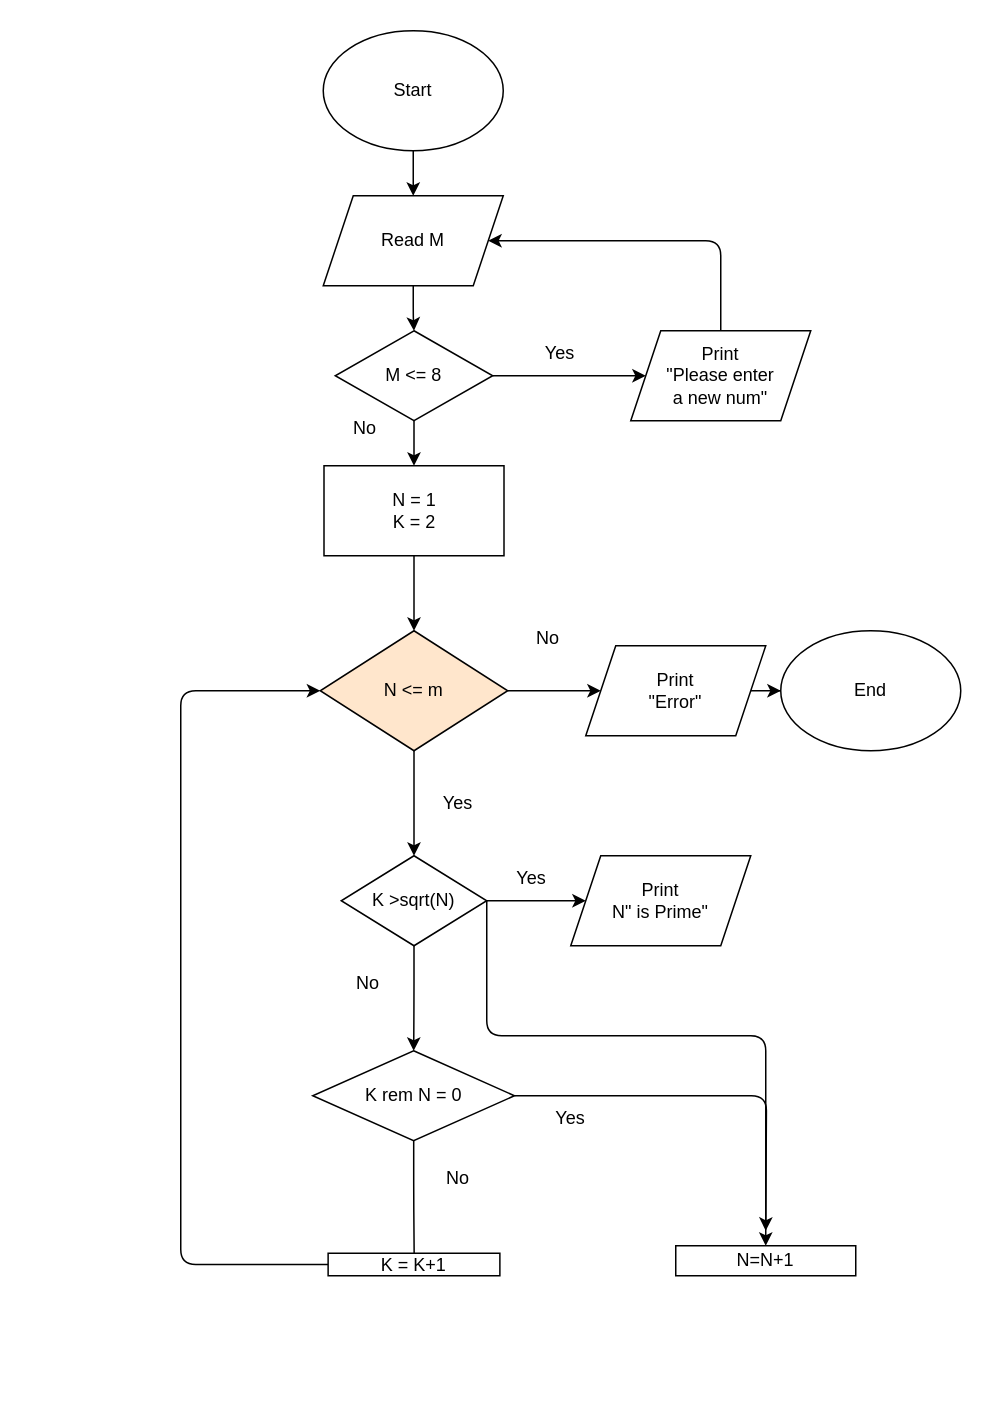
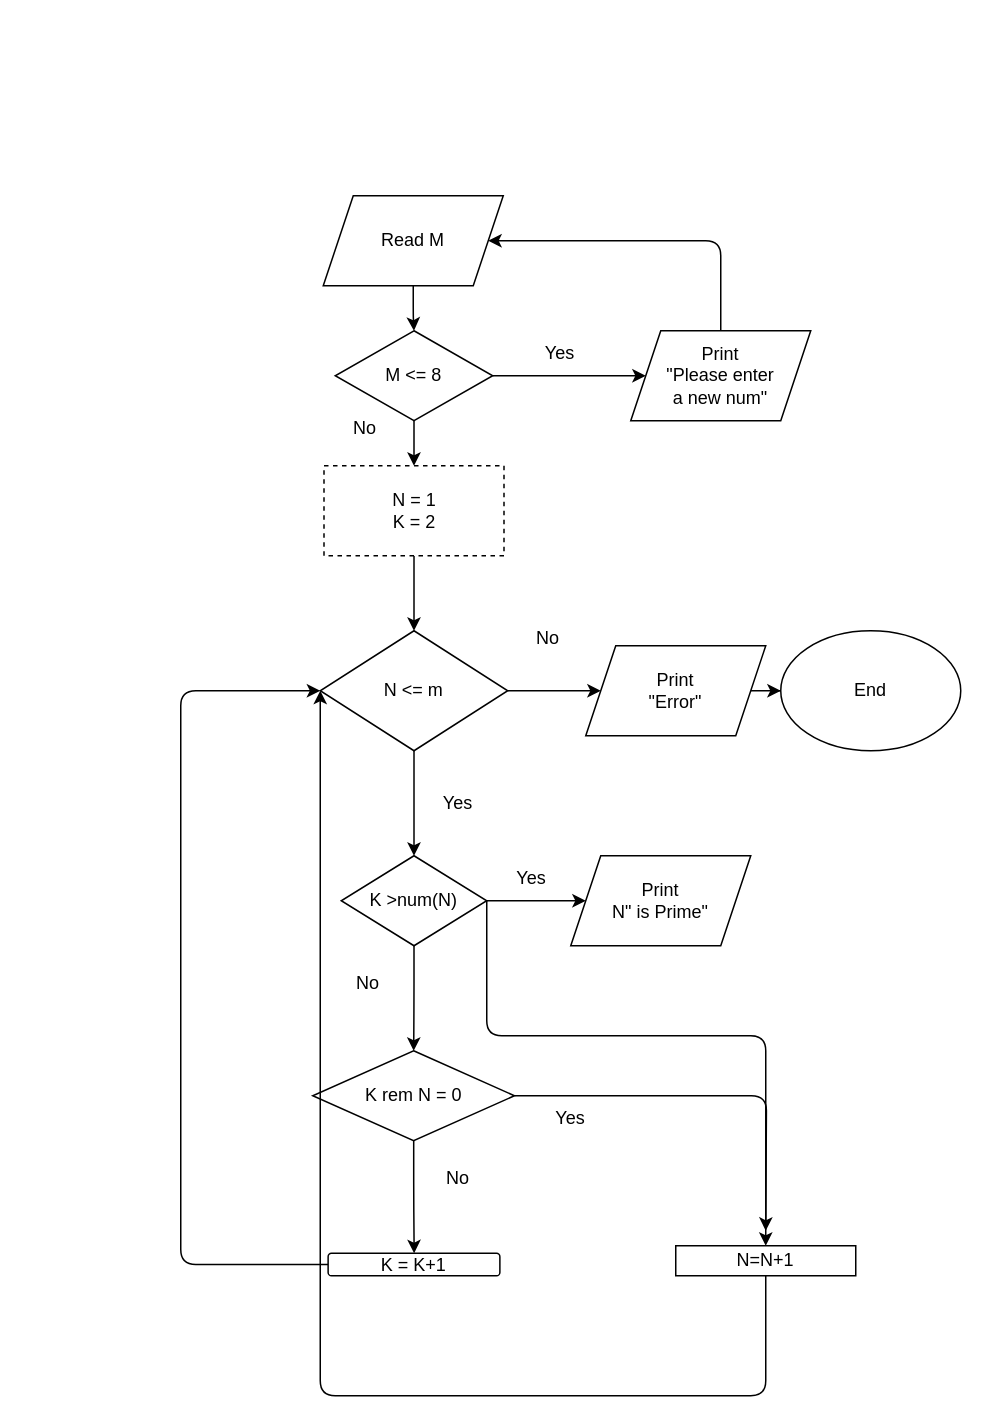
  <mxCell id="0" />
  <mxCell id="1" parent="0" />
- <mxCell id="2" value="" style="edgeStyle=orthogonalEdgeStyle;rounded=1;orthogonalLoop=1;jettySize=auto;html=1;" edge="1" parent="1" source="3" target="5"><mxGeometry relative="1" as="geometry" /></mxCell>
- <mxCell id="3" value="Start" style="ellipse;whiteSpace=wrap;html=1;" vertex="1" parent="1"><mxGeometry x="215" y="20" width="120" height="80" as="geometry" /></mxCell>
  <mxCell id="4" value="" style="edgeStyle=orthogonalEdgeStyle;rounded=1;orthogonalLoop=1;jettySize=auto;html=1;" edge="1" parent="1" source="5" target="8"><mxGeometry relative="1" as="geometry" /></mxCell>
  <mxCell id="5" value="Read M" style="shape=parallelogram;perimeter=parallelogramPerimeter;whiteSpace=wrap;html=1;fixedSize=1;" vertex="1" parent="1"><mxGeometry x="215" y="130" width="120" height="60" as="geometry" /></mxCell>
  <mxCell id="6" style="edgeStyle=orthogonalEdgeStyle;rounded=0;orthogonalLoop=1;jettySize=auto;html=1;entryX=0;entryY=0.5;entryDx=0;entryDy=0;" edge="1" parent="1" source="8" target="28"><mxGeometry relative="1" as="geometry" /></mxCell>
  <mxCell id="7" value="" style="edgeStyle=orthogonalEdgeStyle;rounded=1;orthogonalLoop=1;jettySize=auto;html=1;" edge="1" parent="1" source="8" target="10"><mxGeometry relative="1" as="geometry" /></mxCell>
  <mxCell id="8" value="M &amp;lt;= 8" style="rhombus;whiteSpace=wrap;html=1;" vertex="1" parent="1"><mxGeometry x="223" y="220" width="105" height="60" as="geometry" /></mxCell>
  <mxCell id="9" value="" style="edgeStyle=orthogonalEdgeStyle;rounded=1;orthogonalLoop=1;jettySize=auto;html=1;" edge="1" parent="1" source="10" target="13"><mxGeometry relative="1" as="geometry" /></mxCell>
- <mxCell id="10" value="N = 1&lt;br&gt;K = 2" style="rounded=0;whiteSpace=wrap;html=1;" vertex="1" parent="1"><mxGeometry x="215.5" y="310" width="120" height="60" as="geometry" /></mxCell>
+ <mxCell id="10" value="N = 1&lt;br&gt;K = 2" style="rounded=0;whiteSpace=wrap;html=1;dashed=1;" vertex="1" parent="1"><mxGeometry x="215.5" y="310" width="120" height="60" as="geometry" /></mxCell>
  <mxCell id="11" value="" style="edgeStyle=orthogonalEdgeStyle;rounded=1;orthogonalLoop=1;jettySize=auto;html=1;" edge="1" parent="1" source="13" target="15"><mxGeometry relative="1" as="geometry" /></mxCell>
  <mxCell id="12" value="" style="edgeStyle=orthogonalEdgeStyle;rounded=1;orthogonalLoop=1;jettySize=auto;html=1;" edge="1" parent="1" source="13" target="19"><mxGeometry relative="1" as="geometry" /></mxCell>
- <mxCell id="13" value="N &amp;lt;= m" style="rhombus;whiteSpace=wrap;html=1;fillColor=#ffe6cc;" vertex="1" parent="1"><mxGeometry x="213" y="420" width="125" height="80" as="geometry" /></mxCell>
+ <mxCell id="13" value="N &amp;lt;= m" style="rhombus;whiteSpace=wrap;html=1;" vertex="1" parent="1"><mxGeometry x="213" y="420" width="125" height="80" as="geometry" /></mxCell>
  <mxCell id="14" value="" style="edgeStyle=orthogonalEdgeStyle;rounded=1;orthogonalLoop=1;jettySize=auto;html=1;" edge="1" parent="1" source="15" target="16"><mxGeometry relative="1" as="geometry" /></mxCell>
  <mxCell id="15" value="Print&lt;br&gt;&quot;Error&quot;" style="shape=parallelogram;perimeter=parallelogramPerimeter;whiteSpace=wrap;html=1;fixedSize=1;" vertex="1" parent="1"><mxGeometry x="390" y="430" width="120" height="60" as="geometry" /></mxCell>
  <mxCell id="16" value="End" style="ellipse;whiteSpace=wrap;html=1;" vertex="1" parent="1"><mxGeometry x="520" y="420" width="120" height="80" as="geometry" /></mxCell>
  <mxCell id="17" value="" style="edgeStyle=orthogonalEdgeStyle;rounded=1;orthogonalLoop=1;jettySize=auto;html=1;" edge="1" parent="1" source="19" target="20"><mxGeometry relative="1" as="geometry" /></mxCell>
  <mxCell id="18" value="" style="edgeStyle=orthogonalEdgeStyle;rounded=1;orthogonalLoop=1;jettySize=auto;html=1;" edge="1" parent="1" source="19" target="23"><mxGeometry relative="1" as="geometry" /></mxCell>
- <mxCell id="19" value="K &amp;gt;sqrt(N)" style="rhombus;whiteSpace=wrap;html=1;" vertex="1" parent="1"><mxGeometry x="227" y="570" width="97" height="60" as="geometry" /></mxCell>
+ <mxCell id="19" value="K &amp;gt;num(N)" style="rhombus;whiteSpace=wrap;html=1;" vertex="1" parent="1"><mxGeometry x="227" y="570" width="97" height="60" as="geometry" /></mxCell>
  <mxCell id="20" value="Print&lt;br&gt;N&quot; is Prime&quot;" style="shape=parallelogram;perimeter=parallelogramPerimeter;whiteSpace=wrap;html=1;fixedSize=1;" vertex="1" parent="1"><mxGeometry x="380" y="570" width="120" height="60" as="geometry" /></mxCell>
- <mxCell id="21" value="" style="edgeStyle=orthogonalEdgeStyle;rounded=1;orthogonalLoop=1;jettySize=auto;html=1;endArrow=none;" edge="1" parent="1" source="23" target="25"><mxGeometry relative="1" as="geometry" /></mxCell>
+ <mxCell id="21" value="" style="edgeStyle=orthogonalEdgeStyle;rounded=1;orthogonalLoop=1;jettySize=auto;html=1;" edge="1" parent="1" source="23" target="25"><mxGeometry relative="1" as="geometry" /></mxCell>
  <mxCell id="22" style="edgeStyle=orthogonalEdgeStyle;rounded=1;orthogonalLoop=1;jettySize=auto;html=1;" edge="1" parent="1" source="23"><mxGeometry relative="1" as="geometry"><mxPoint x="510" y="820" as="targetPoint" /></mxGeometry></mxCell>
  <mxCell id="23" value="K rem N = 0" style="rhombus;whiteSpace=wrap;html=1;" vertex="1" parent="1"><mxGeometry x="208" y="700" width="134.5" height="60" as="geometry" /></mxCell>
  <mxCell id="24" style="orthogonalLoop=1;jettySize=auto;html=1;rounded=1;edgeStyle=elbowEdgeStyle;entryX=0;entryY=0.5;entryDx=0;entryDy=0;" edge="1" parent="1" source="25" target="13"><mxGeometry relative="1" as="geometry"><mxPoint x="210" y="450" as="targetPoint" /><Array as="points"><mxPoint x="120" y="650" /></Array></mxGeometry></mxCell>
- <mxCell id="25" value="K = K+1" style="rounded=0;whiteSpace=wrap;html=1;" vertex="1" parent="1"><mxGeometry x="218.25" y="835" width="114.5" height="15" as="geometry" /></mxCell>
+ <mxCell id="25" value="K = K+1" style="whiteSpace=wrap;html=1;rounded=1;" vertex="1" parent="1"><mxGeometry x="218.25" y="835" width="114.5" height="15" as="geometry" /></mxCell>
+ <mxCell id="26" style="edgeStyle=elbowEdgeStyle;rounded=1;orthogonalLoop=1;jettySize=auto;html=1;elbow=vertical;entryX=0;entryY=0.5;entryDx=0;entryDy=0;" edge="1" parent="1" source="27" target="13"><mxGeometry relative="1" as="geometry"><mxPoint x="270" y="910" as="targetPoint" /><Array as="points"><mxPoint x="430" y="930" /><mxPoint x="90" y="890" /><mxPoint x="20" y="660" /><mxPoint x="340" y="910" /></Array></mxGeometry></mxCell>
  <mxCell id="27" value="N=N+1" style="rounded=0;whiteSpace=wrap;html=1;" vertex="1" parent="1"><mxGeometry x="450" y="830" width="120" height="20" as="geometry" /></mxCell>
  <mxCell id="28" value="Print&lt;br&gt;&quot;Please enter&lt;br&gt;a new num&quot;" style="shape=parallelogram;perimeter=parallelogramPerimeter;whiteSpace=wrap;html=1;fixedSize=1;" vertex="1" parent="1"><mxGeometry x="420" y="220" width="120" height="60" as="geometry" /></mxCell>
  <mxCell id="29" value="" style="endArrow=classic;html=1;rounded=1;entryX=1;entryY=0.5;entryDx=0;entryDy=0;exitX=0.5;exitY=0;exitDx=0;exitDy=0;" edge="1" parent="1" source="28" target="5"><mxGeometry width="50" height="50" relative="1" as="geometry"><mxPoint x="460" y="200" as="sourcePoint" /><mxPoint x="510" y="150" as="targetPoint" /><Array as="points"><mxPoint x="480" y="160" /></Array></mxGeometry></mxCell>
  <mxCell id="30" value="" style="endArrow=classic;html=1;rounded=1;entryX=0.5;entryY=0;entryDx=0;entryDy=0;exitX=1;exitY=0.5;exitDx=0;exitDy=0;" edge="1" parent="1" source="19" target="27"><mxGeometry width="50" height="50" relative="1" as="geometry"><mxPoint x="410" y="720" as="sourcePoint" /><mxPoint x="460" y="670" as="targetPoint" /><Array as="points"><mxPoint x="324" y="690" /><mxPoint x="510" y="690" /></Array></mxGeometry></mxCell>
  <mxCell id="31" value="Yes" style="text;html=1;strokeColor=none;fillColor=none;align=center;verticalAlign=middle;whiteSpace=wrap;rounded=0;" vertex="1" parent="1"><mxGeometry x="342.5" y="220" width="60" height="30" as="geometry" /></mxCell>
  <mxCell id="32" value="No" style="text;html=1;strokeColor=none;fillColor=none;align=center;verticalAlign=middle;whiteSpace=wrap;rounded=0;" vertex="1" parent="1"><mxGeometry x="213" y="270" width="60" height="30" as="geometry" /></mxCell>
  <mxCell id="33" value="No" style="text;html=1;strokeColor=none;fillColor=none;align=center;verticalAlign=middle;whiteSpace=wrap;rounded=0;" vertex="1" parent="1"><mxGeometry x="335" y="410" width="60" height="30" as="geometry" /></mxCell>
  <mxCell id="34" value="Yes" style="text;html=1;strokeColor=none;fillColor=none;align=center;verticalAlign=middle;whiteSpace=wrap;rounded=0;" vertex="1" parent="1"><mxGeometry x="275" y="520" width="60" height="30" as="geometry" /></mxCell>
  <mxCell id="35" value="Yes" style="text;html=1;strokeColor=none;fillColor=none;align=center;verticalAlign=middle;whiteSpace=wrap;rounded=0;" vertex="1" parent="1"><mxGeometry x="324" y="570" width="60" height="30" as="geometry" /></mxCell>
  <mxCell id="36" value="No" style="text;html=1;strokeColor=none;fillColor=none;align=center;verticalAlign=middle;whiteSpace=wrap;rounded=0;" vertex="1" parent="1"><mxGeometry x="215" y="640" width="60" height="30" as="geometry" /></mxCell>
  <mxCell id="37" value="No" style="text;html=1;strokeColor=none;fillColor=none;align=center;verticalAlign=middle;whiteSpace=wrap;rounded=0;" vertex="1" parent="1"><mxGeometry x="275" y="770" width="60" height="30" as="geometry" /></mxCell>
  <mxCell id="38" value="Yes" style="text;html=1;strokeColor=none;fillColor=none;align=center;verticalAlign=middle;whiteSpace=wrap;rounded=0;" vertex="1" parent="1"><mxGeometry x="350" y="730" width="60" height="30" as="geometry" /></mxCell>
